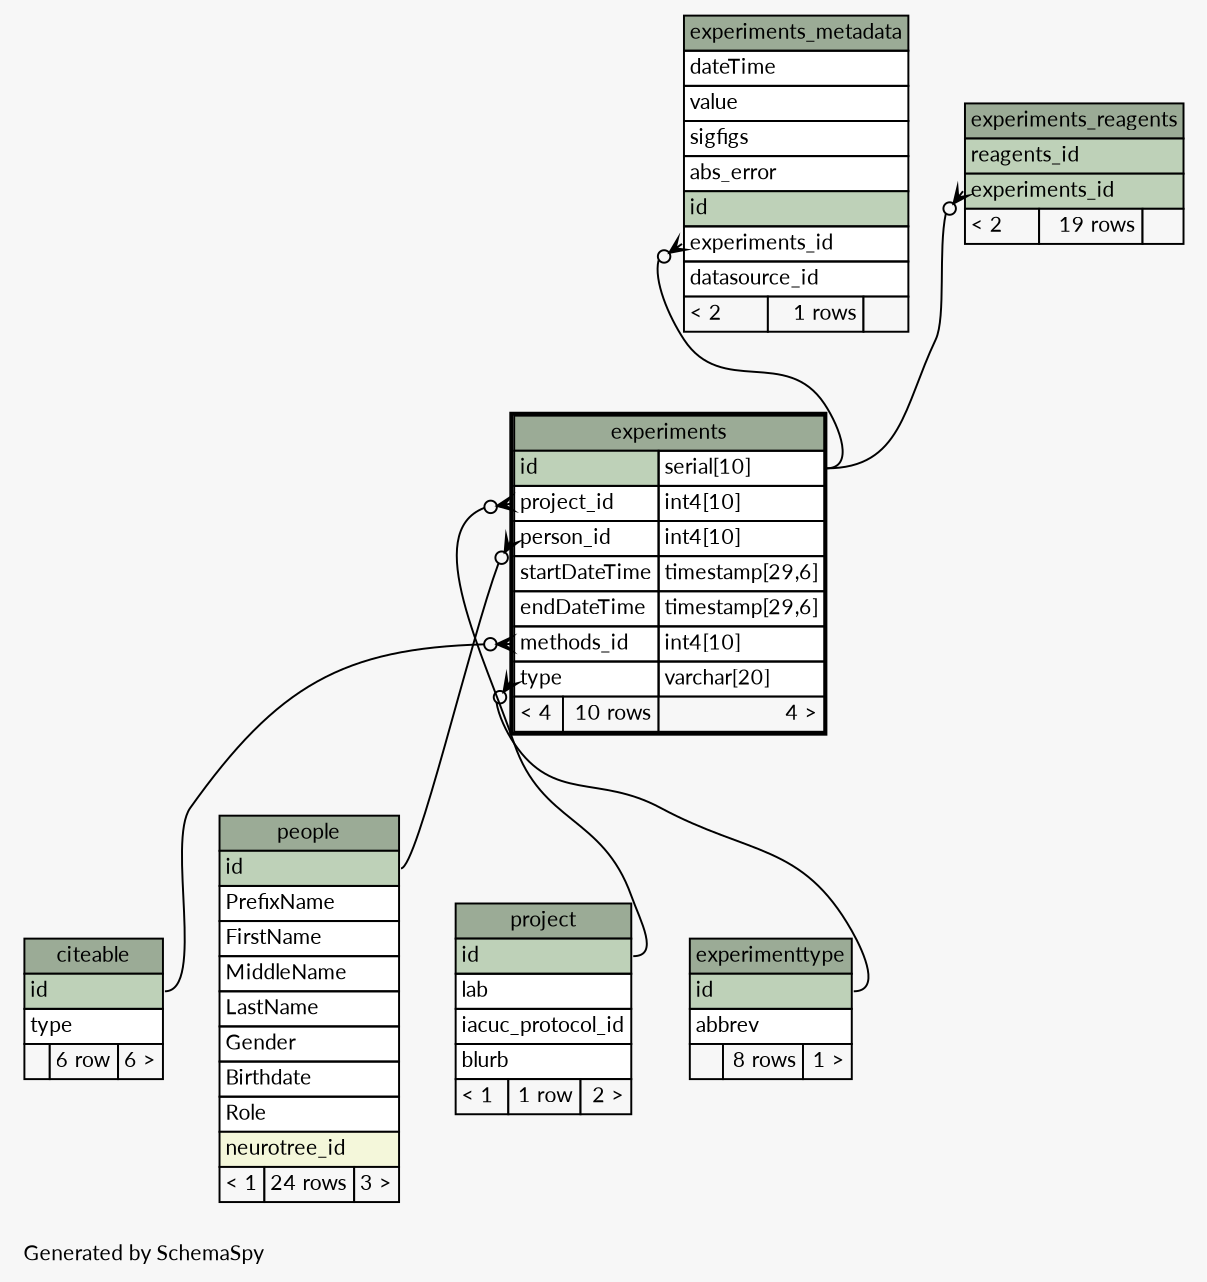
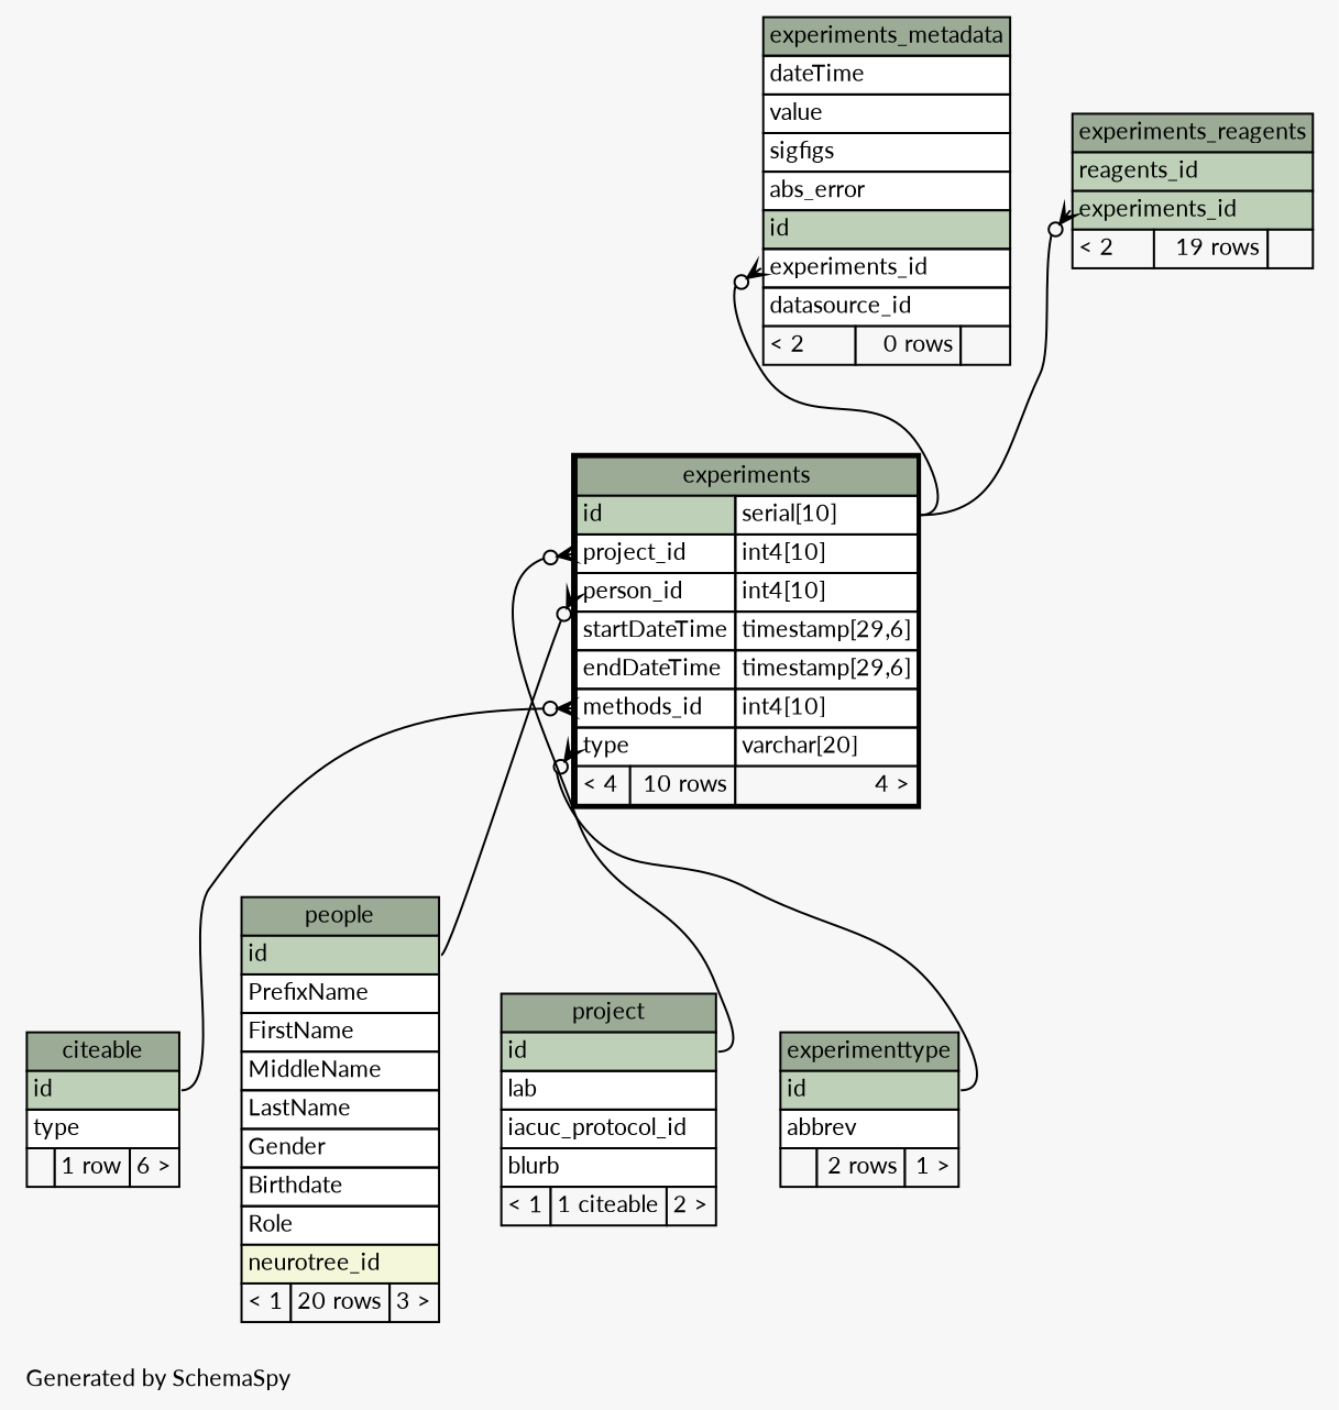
  digraph {
    bgcolor="#f7f7f7"
    fontname=Lato
    fontsize=11
    label="\nGenerated by SchemaSpy"
    labeljust=l
    nodesep=0.18
    rankdir=TB
    ranksep=0.46
    node [fontname=Lato fontsize=11 shape=plaintext]
    edge [arrowhead=none arrowsize=0.8 arrowtail=crowodot dir=back fontname=Lato headport="id:e" tailport="experiments_id:w"]
    n1 [label=<     <TABLE BORDER="2" CELLBORDER="1" CELLSPACING="0" BGCOLOR="#ffffff">       <TR><TD COLSPAN="3" BGCOLOR="#9bab96" ALIGN="CENTER">experiments</TD></TR>       <TR><TD PORT="id" COLSPAN="2" BGCOLOR="#bed1b8" ALIGN="LEFT">id</TD><TD PORT="id.type" ALIGN="LEFT">serial[10]</TD></TR>       <TR><TD PORT="project_id" COLSPAN="2" ALIGN="LEFT">project_id</TD><TD PORT="project_id.type" ALIGN="LEFT">int4[10]</TD></TR>       <TR><TD PORT="person_id" COLSPAN="2" ALIGN="LEFT">person_id</TD><TD PORT="person_id.type" ALIGN="LEFT">int4[10]</TD></TR>       <TR><TD PORT="startDateTime" COLSPAN="2" ALIGN="LEFT">startDateTime</TD><TD PORT="startDateTime.type" ALIGN="LEFT">timestamp[29,6]</TD></TR>       <TR><TD PORT="endDateTime" COLSPAN="2" ALIGN="LEFT">endDateTime</TD><TD PORT="endDateTime.type" ALIGN="LEFT">timestamp[29,6]</TD></TR>       <TR><TD PORT="methods_id" COLSPAN="2" ALIGN="LEFT">methods_id</TD><TD PORT="methods_id.type" ALIGN="LEFT">int4[10]</TD></TR>       <TR><TD PORT="type" COLSPAN="2" ALIGN="LEFT">type</TD><TD PORT="type.type" ALIGN="LEFT">varchar[20]</TD></TR>       <TR><TD ALIGN="LEFT" BGCOLOR="#f7f7f7">&lt; 4</TD><TD ALIGN="RIGHT" BGCOLOR="#f7f7f7">10 rows</TD><TD ALIGN="RIGHT" BGCOLOR="#f7f7f7">4 &gt;</TD></TR>     </TABLE>>]
-   n2 [label=<     <TABLE BORDER="0" CELLBORDER="1" CELLSPACING="0" BGCOLOR="#ffffff">       <TR><TD COLSPAN="3" BGCOLOR="#9bab96" ALIGN="CENTER">citeable</TD></TR>       <TR><TD PORT="id" COLSPAN="3" BGCOLOR="#bed1b8" ALIGN="LEFT">id</TD></TR>       <TR><TD PORT="type" COLSPAN="3" ALIGN="LEFT">type</TD></TR>       <TR><TD ALIGN="LEFT" BGCOLOR="#f7f7f7">  </TD><TD ALIGN="RIGHT" BGCOLOR="#f7f7f7">6 row</TD><TD ALIGN="RIGHT" BGCOLOR="#f7f7f7">6 &gt;</TD></TR>     </TABLE>>]
-   n3 [label=<     <TABLE BORDER="0" CELLBORDER="1" CELLSPACING="0" BGCOLOR="#ffffff">       <TR><TD COLSPAN="3" BGCOLOR="#9bab96" ALIGN="CENTER">people</TD></TR>       <TR><TD PORT="id" COLSPAN="3" BGCOLOR="#bed1b8" ALIGN="LEFT">id</TD></TR>       <TR><TD PORT="PrefixName" COLSPAN="3" ALIGN="LEFT">PrefixName</TD></TR>       <TR><TD PORT="FirstName" COLSPAN="3" ALIGN="LEFT">FirstName</TD></TR>       <TR><TD PORT="MiddleName" COLSPAN="3" ALIGN="LEFT">MiddleName</TD></TR>       <TR><TD PORT="LastName" COLSPAN="3" ALIGN="LEFT">LastName</TD></TR>       <TR><TD PORT="Gender" COLSPAN="3" ALIGN="LEFT">Gender</TD></TR>       <TR><TD PORT="Birthdate" COLSPAN="3" ALIGN="LEFT">Birthdate</TD></TR>       <TR><TD PORT="Role" COLSPAN="3" ALIGN="LEFT">Role</TD></TR>       <TR><TD PORT="neurotree_id" COLSPAN="3" BGCOLOR="#f4f7da" ALIGN="LEFT">neurotree_id</TD></TR>       <TR><TD ALIGN="LEFT" BGCOLOR="#f7f7f7">&lt; 1</TD><TD ALIGN="RIGHT" BGCOLOR="#f7f7f7">24 rows</TD><TD ALIGN="RIGHT" BGCOLOR="#f7f7f7">3 &gt;</TD></TR>     </TABLE>>]
-   n4 [label=<     <TABLE BORDER="0" CELLBORDER="1" CELLSPACING="0" BGCOLOR="#ffffff">       <TR><TD COLSPAN="3" BGCOLOR="#9bab96" ALIGN="CENTER">project</TD></TR>       <TR><TD PORT="id" COLSPAN="3" BGCOLOR="#bed1b8" ALIGN="LEFT">id</TD></TR>       <TR><TD PORT="lab" COLSPAN="3" ALIGN="LEFT">lab</TD></TR>       <TR><TD PORT="iacuc_protocol_id" COLSPAN="3" ALIGN="LEFT">iacuc_protocol_id</TD></TR>       <TR><TD PORT="blurb" COLSPAN="3" ALIGN="LEFT">blurb</TD></TR>       <TR><TD ALIGN="LEFT" BGCOLOR="#f7f7f7">&lt; 1</TD><TD ALIGN="RIGHT" BGCOLOR="#f7f7f7">1 row</TD><TD ALIGN="RIGHT" BGCOLOR="#f7f7f7">2 &gt;</TD></TR>     </TABLE>>]
-   n5 [label=<     <TABLE BORDER="0" CELLBORDER="1" CELLSPACING="0" BGCOLOR="#ffffff">       <TR><TD COLSPAN="3" BGCOLOR="#9bab96" ALIGN="CENTER">experimenttype</TD></TR>       <TR><TD PORT="id" COLSPAN="3" BGCOLOR="#bed1b8" ALIGN="LEFT">id</TD></TR>       <TR><TD PORT="abbrev" COLSPAN="3" ALIGN="LEFT">abbrev</TD></TR>       <TR><TD ALIGN="LEFT" BGCOLOR="#f7f7f7">  </TD><TD ALIGN="RIGHT" BGCOLOR="#f7f7f7">8 rows</TD><TD ALIGN="RIGHT" BGCOLOR="#f7f7f7">1 &gt;</TD></TR>     </TABLE>>]
-   n6 [label=<     <TABLE BORDER="0" CELLBORDER="1" CELLSPACING="0" BGCOLOR="#ffffff">       <TR><TD COLSPAN="3" BGCOLOR="#9bab96" ALIGN="CENTER">experiments_metadata</TD></TR>       <TR><TD PORT="dateTime" COLSPAN="3" ALIGN="LEFT">dateTime</TD></TR>       <TR><TD PORT="value" COLSPAN="3" ALIGN="LEFT">value</TD></TR>       <TR><TD PORT="sigfigs" COLSPAN="3" ALIGN="LEFT">sigfigs</TD></TR>       <TR><TD PORT="abs_error" COLSPAN="3" ALIGN="LEFT">abs_error</TD></TR>       <TR><TD PORT="id" COLSPAN="3" BGCOLOR="#bed1b8" ALIGN="LEFT">id</TD></TR>       <TR><TD PORT="experiments_id" COLSPAN="3" ALIGN="LEFT">experiments_id</TD></TR>       <TR><TD PORT="datasource_id" COLSPAN="3" ALIGN="LEFT">datasource_id</TD></TR>       <TR><TD ALIGN="LEFT" BGCOLOR="#f7f7f7">&lt; 2</TD><TD ALIGN="RIGHT" BGCOLOR="#f7f7f7">1 rows</TD><TD ALIGN="RIGHT" BGCOLOR="#f7f7f7">  </TD></TR>     </TABLE>>]
+   n2 [label=<     <TABLE BORDER="0" CELLBORDER="1" CELLSPACING="0" BGCOLOR="#ffffff">       <TR><TD COLSPAN="3" BGCOLOR="#9bab96" ALIGN="CENTER">citeable</TD></TR>       <TR><TD PORT="id" COLSPAN="3" BGCOLOR="#bed1b8" ALIGN="LEFT">id</TD></TR>       <TR><TD PORT="type" COLSPAN="3" ALIGN="LEFT">type</TD></TR>       <TR><TD ALIGN="LEFT" BGCOLOR="#f7f7f7">  </TD><TD ALIGN="RIGHT" BGCOLOR="#f7f7f7">1 row</TD><TD ALIGN="RIGHT" BGCOLOR="#f7f7f7">6 &gt;</TD></TR>     </TABLE>>]
+   n3 [label=<     <TABLE BORDER="0" CELLBORDER="1" CELLSPACING="0" BGCOLOR="#ffffff">       <TR><TD COLSPAN="3" BGCOLOR="#9bab96" ALIGN="CENTER">people</TD></TR>       <TR><TD PORT="id" COLSPAN="3" BGCOLOR="#bed1b8" ALIGN="LEFT">id</TD></TR>       <TR><TD PORT="PrefixName" COLSPAN="3" ALIGN="LEFT">PrefixName</TD></TR>       <TR><TD PORT="FirstName" COLSPAN="3" ALIGN="LEFT">FirstName</TD></TR>       <TR><TD PORT="MiddleName" COLSPAN="3" ALIGN="LEFT">MiddleName</TD></TR>       <TR><TD PORT="LastName" COLSPAN="3" ALIGN="LEFT">LastName</TD></TR>       <TR><TD PORT="Gender" COLSPAN="3" ALIGN="LEFT">Gender</TD></TR>       <TR><TD PORT="Birthdate" COLSPAN="3" ALIGN="LEFT">Birthdate</TD></TR>       <TR><TD PORT="Role" COLSPAN="3" ALIGN="LEFT">Role</TD></TR>       <TR><TD PORT="neurotree_id" COLSPAN="3" BGCOLOR="#f4f7da" ALIGN="LEFT">neurotree_id</TD></TR>       <TR><TD ALIGN="LEFT" BGCOLOR="#f7f7f7">&lt; 1</TD><TD ALIGN="RIGHT" BGCOLOR="#f7f7f7">20 rows</TD><TD ALIGN="RIGHT" BGCOLOR="#f7f7f7">3 &gt;</TD></TR>     </TABLE>>]
+   n4 [label=<     <TABLE BORDER="0" CELLBORDER="1" CELLSPACING="0" BGCOLOR="#ffffff">       <TR><TD COLSPAN="3" BGCOLOR="#9bab96" ALIGN="CENTER">project</TD></TR>       <TR><TD PORT="id" COLSPAN="3" BGCOLOR="#bed1b8" ALIGN="LEFT">id</TD></TR>       <TR><TD PORT="lab" COLSPAN="3" ALIGN="LEFT">lab</TD></TR>       <TR><TD PORT="iacuc_protocol_id" COLSPAN="3" ALIGN="LEFT">iacuc_protocol_id</TD></TR>       <TR><TD PORT="blurb" COLSPAN="3" ALIGN="LEFT">blurb</TD></TR>       <TR><TD ALIGN="LEFT" BGCOLOR="#f7f7f7">&lt; 1</TD><TD ALIGN="RIGHT" BGCOLOR="#f7f7f7">1 citeable</TD><TD ALIGN="RIGHT" BGCOLOR="#f7f7f7">2 &gt;</TD></TR>     </TABLE>>]
+   n5 [label=<     <TABLE BORDER="0" CELLBORDER="1" CELLSPACING="0" BGCOLOR="#ffffff">       <TR><TD COLSPAN="3" BGCOLOR="#9bab96" ALIGN="CENTER">experimenttype</TD></TR>       <TR><TD PORT="id" COLSPAN="3" BGCOLOR="#bed1b8" ALIGN="LEFT">id</TD></TR>       <TR><TD PORT="abbrev" COLSPAN="3" ALIGN="LEFT">abbrev</TD></TR>       <TR><TD ALIGN="LEFT" BGCOLOR="#f7f7f7">  </TD><TD ALIGN="RIGHT" BGCOLOR="#f7f7f7">2 rows</TD><TD ALIGN="RIGHT" BGCOLOR="#f7f7f7">1 &gt;</TD></TR>     </TABLE>>]
+   n6 [label=<     <TABLE BORDER="0" CELLBORDER="1" CELLSPACING="0" BGCOLOR="#ffffff">       <TR><TD COLSPAN="3" BGCOLOR="#9bab96" ALIGN="CENTER">experiments_metadata</TD></TR>       <TR><TD PORT="dateTime" COLSPAN="3" ALIGN="LEFT">dateTime</TD></TR>       <TR><TD PORT="value" COLSPAN="3" ALIGN="LEFT">value</TD></TR>       <TR><TD PORT="sigfigs" COLSPAN="3" ALIGN="LEFT">sigfigs</TD></TR>       <TR><TD PORT="abs_error" COLSPAN="3" ALIGN="LEFT">abs_error</TD></TR>       <TR><TD PORT="id" COLSPAN="3" BGCOLOR="#bed1b8" ALIGN="LEFT">id</TD></TR>       <TR><TD PORT="experiments_id" COLSPAN="3" ALIGN="LEFT">experiments_id</TD></TR>       <TR><TD PORT="datasource_id" COLSPAN="3" ALIGN="LEFT">datasource_id</TD></TR>       <TR><TD ALIGN="LEFT" BGCOLOR="#f7f7f7">&lt; 2</TD><TD ALIGN="RIGHT" BGCOLOR="#f7f7f7">0 rows</TD><TD ALIGN="RIGHT" BGCOLOR="#f7f7f7">  </TD></TR>     </TABLE>>]
    n7 [label=<     <TABLE BORDER="0" CELLBORDER="1" CELLSPACING="0" BGCOLOR="#ffffff">       <TR><TD COLSPAN="3" BGCOLOR="#9bab96" ALIGN="CENTER">experiments_reagents</TD></TR>       <TR><TD PORT="reagents_id" COLSPAN="3" BGCOLOR="#bed1b8" ALIGN="LEFT">reagents_id</TD></TR>       <TR><TD PORT="experiments_id" COLSPAN="3" BGCOLOR="#bed1b8" ALIGN="LEFT">experiments_id</TD></TR>       <TR><TD ALIGN="LEFT" BGCOLOR="#f7f7f7">&lt; 2</TD><TD ALIGN="RIGHT" BGCOLOR="#f7f7f7">19 rows</TD><TD ALIGN="RIGHT" BGCOLOR="#f7f7f7">  </TD></TR>     </TABLE>>]
    n1 -> n2 [tailport="methods_id:w"]
    n1 -> n3 [tailport="person_id:w"]
    n1 -> n4 [tailport="project_id:w"]
    n1 -> n5 [tailport="type:w"]
    n6 -> n1 [headport="id.type:e"]
    n7 -> n1 [headport="id.type:e"]
  }
